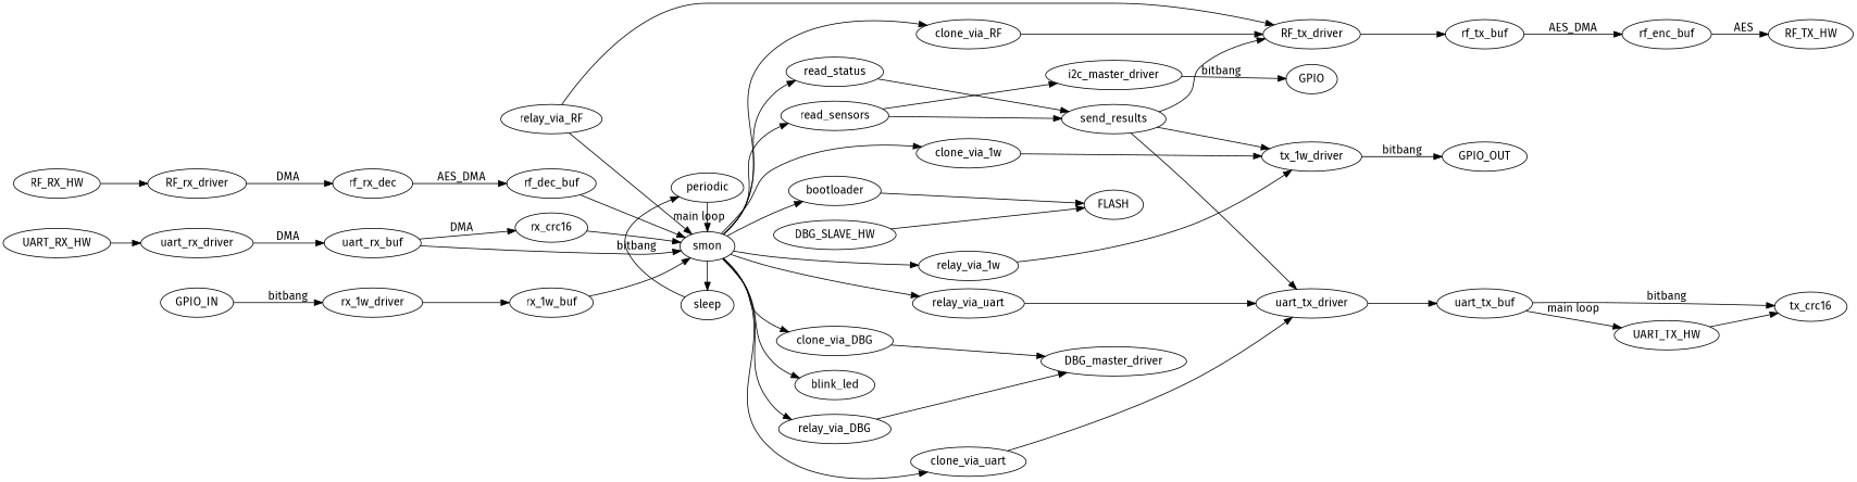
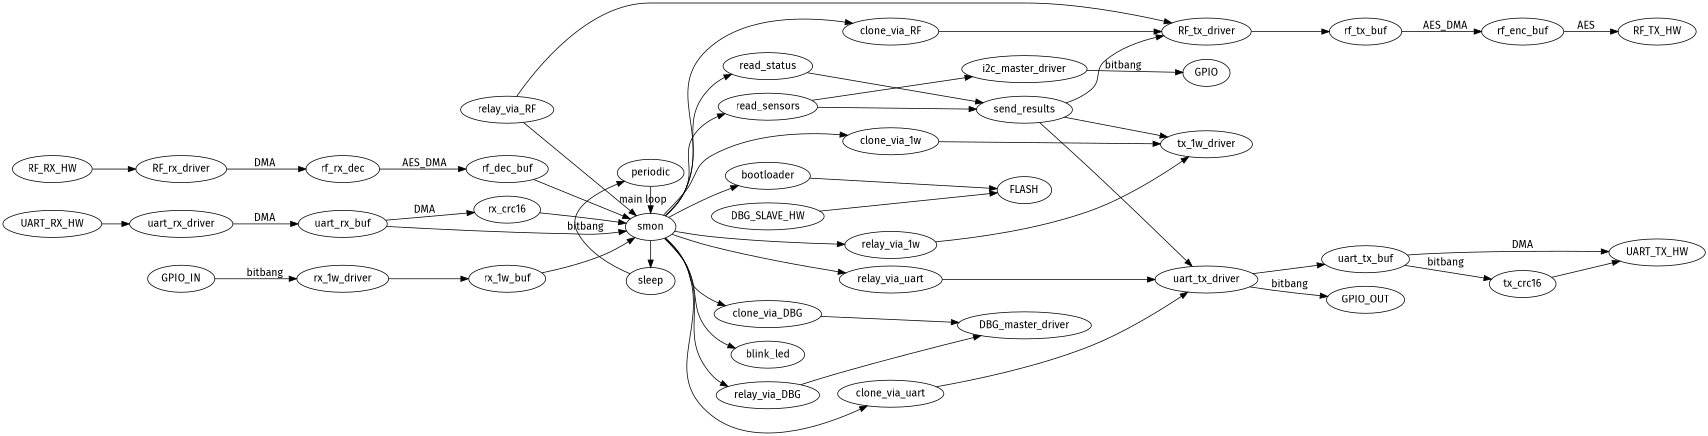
  digraph {
    fontname="Fira Sans"
    rankdir=LR
    node [fontname="Fira Sans"]
    edge [fontname="Fira Sans"]
    smon
    sleep
    periodic
    read_sensors
    blink_led
    read_status
    bootloader
    clone_via_DBG
    relay_via_DBG
    clone_via_RF
    clone_via_1w
    relay_via_1w
    clone_via_uart
    relay_via_uart
    RF_RX_HW
    RF_rx_driver
    n17 [label=rf_rx_dec]
    rf_dec_buf
    send_results
    i2c_master_driver
    FLASH
    DBG_master_driver
    RF_tx_driver
    relay_via_RF
    tx_1w_driver
    uart_tx_driver
    UART_RX_HW
    uart_rx_driver
    uart_rx_buf
    rx_crc16
    GPIO_IN
    rx_1w_driver
    rx_1w_buf
    GPIO
    rf_tx_buf
    uart_tx_buf
    GPIO_OUT
    rf_enc_buf
    tx_crc16
    UART_TX_HW
    DBG_SLAVE_HW
    RF_TX_HW
    subgraph sub_1 {
      rank=same
      smon
      sleep
      periodic
    }
    smon -> sleep
    smon -> read_sensors
    smon -> blink_led
    smon -> read_status
    smon -> bootloader
    smon -> clone_via_DBG
    smon -> relay_via_DBG
    smon -> clone_via_RF
    smon -> clone_via_1w
    smon -> relay_via_1w
    smon -> clone_via_uart
    smon -> relay_via_uart
    sleep -> periodic [label=bitbang]
    periodic -> smon [label="main loop"]
    read_sensors -> send_results
    read_sensors -> i2c_master_driver
    read_status -> send_results
    bootloader -> FLASH
    clone_via_DBG -> DBG_master_driver
    relay_via_DBG -> DBG_master_driver
    clone_via_RF -> RF_tx_driver
    clone_via_1w -> tx_1w_driver
    relay_via_1w -> tx_1w_driver
    clone_via_uart -> uart_tx_driver
    relay_via_uart -> uart_tx_driver
    RF_RX_HW -> RF_rx_driver
    RF_rx_driver -> n17 [label=DMA]
    n17 -> rf_dec_buf [label=AES_DMA]
    rf_dec_buf -> smon
    send_results -> RF_tx_driver
    send_results -> tx_1w_driver
    send_results -> uart_tx_driver
    i2c_master_driver -> GPIO [label=bitbang]
    RF_tx_driver -> rf_tx_buf
    relay_via_RF -> smon
    relay_via_RF -> RF_tx_driver
-   tx_1w_driver -> GPIO_OUT [label=bitbang]
+   uart_tx_driver -> GPIO_OUT [label=bitbang]
    uart_tx_driver -> uart_tx_buf
    UART_RX_HW -> uart_rx_driver
    uart_rx_driver -> uart_rx_buf [label=DMA]
    uart_rx_buf -> smon
    uart_rx_buf -> rx_crc16 [label=DMA]
    rx_crc16 -> smon
    GPIO_IN -> rx_1w_driver [label=bitbang]
    rx_1w_driver -> rx_1w_buf
    rx_1w_buf -> smon
    rf_tx_buf -> rf_enc_buf [label=AES_DMA]
    uart_tx_buf -> tx_crc16 [label=bitbang]
-   uart_tx_buf -> UART_TX_HW [label="main loop"]
+   uart_tx_buf -> UART_TX_HW [label=DMA]
    rf_enc_buf -> RF_TX_HW [label=AES]
-   UART_TX_HW -> tx_crc16
+   tx_crc16 -> UART_TX_HW
    DBG_SLAVE_HW -> FLASH
  }
